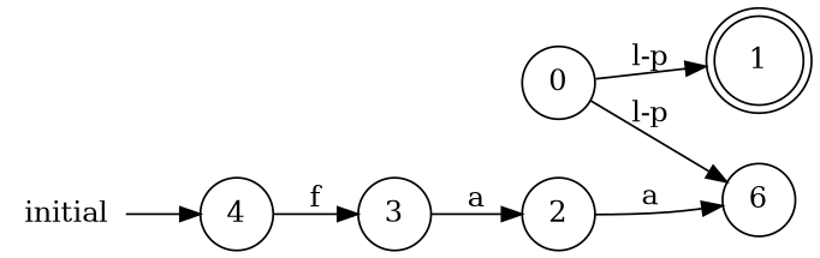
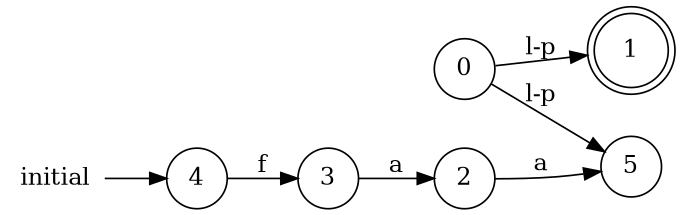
  digraph {
    rankdir=LR
    node [shape=circle]
    0 [height=0.5 width=0.5]
    1 [height=0.61111 shape=doublecircle width=0.61111]
-   5 [height=0.5 width=0.5 label=6]
+   5 [height=0.5 width=0.5]
    2 [height=0.5 width=0.5]
    3 [height=0.5 width=0.5]
    4 [height=0.5 width=0.5]
    initial [height=0.5 shape=plaintext width=0.75]
    0 -> 1 [label="l-p"]
    0 -> 5 [label="l-p"]
    2 -> 5 [label=a]
    3 -> 2 [label=a]
    4 -> 3 [label=f]
    initial -> 4
  }
